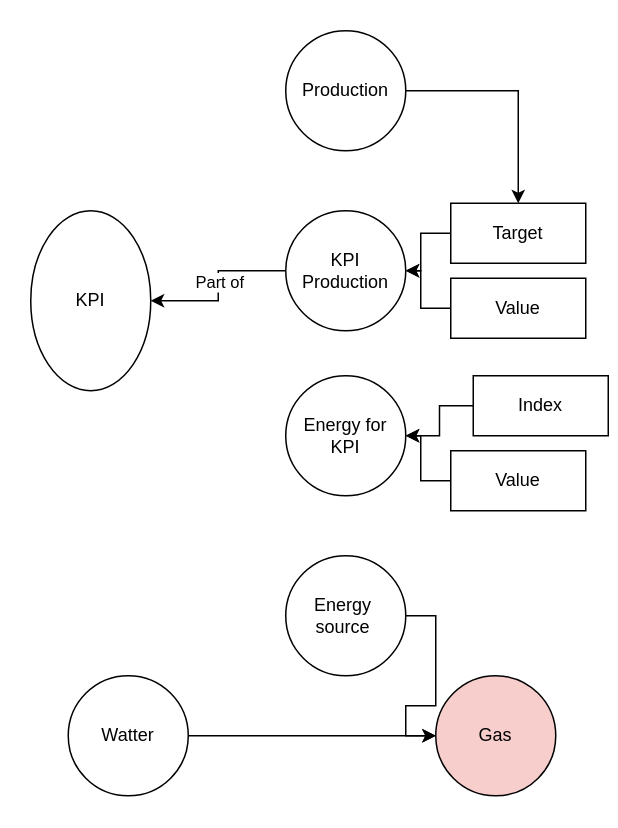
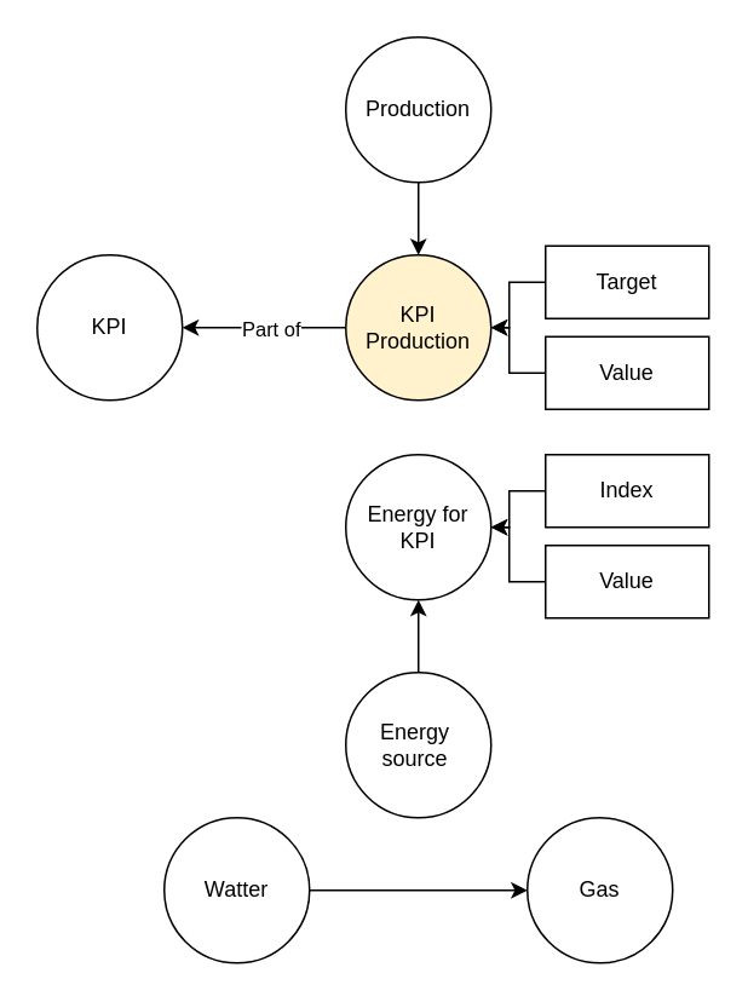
  <mxCell id="0" />
  <mxCell id="1" parent="0" />
- <mxCell id="2" style="edgeStyle=orthogonalEdgeStyle;rounded=0;orthogonalLoop=1;jettySize=auto;html=1;" edge="1" parent="1" source="3" target="6"><mxGeometry relative="1" as="geometry"><mxPoint x="230" y="360" as="targetPoint" /></mxGeometry></mxCell>
+ <mxCell id="2" style="edgeStyle=orthogonalEdgeStyle;rounded=0;orthogonalLoop=1;jettySize=auto;html=1;entryX=0.5;entryY=1;entryDx=0;entryDy=0;" edge="1" parent="1" source="3" target="17"><mxGeometry relative="1" as="geometry"><mxPoint x="230" y="360" as="targetPoint" /></mxGeometry></mxCell>
  <mxCell id="3" value="Energy&amp;nbsp;&lt;div&gt;source&amp;nbsp;&lt;/div&gt;" style="ellipse;whiteSpace=wrap;html=1;aspect=fixed;" vertex="1" parent="1"><mxGeometry x="190" y="370" width="80" height="80" as="geometry" /></mxCell>
  <mxCell id="4" style="edgeStyle=orthogonalEdgeStyle;rounded=0;orthogonalLoop=1;jettySize=auto;html=1;" edge="1" parent="1" source="5" target="6"><mxGeometry relative="1" as="geometry" /></mxCell>
- <mxCell id="5" value="Watter" style="ellipse;whiteSpace=wrap;html=1;aspect=fixed;" vertex="1" parent="1"><mxGeometry x="45" y="450" width="80" height="80" as="geometry" /></mxCell>
- <mxCell id="6" value="Gas" style="ellipse;whiteSpace=wrap;html=1;aspect=fixed;fillColor=#f8cecc;" vertex="1" parent="1"><mxGeometry x="290" y="450" width="80" height="80" as="geometry" /></mxCell>
- <mxCell id="7" value="KPI" style="ellipse;whiteSpace=wrap;html=1;aspect=fixed;" vertex="1" parent="1"><mxGeometry x="20" y="140" width="80" height="120" as="geometry" /></mxCell>
- <mxCell id="8" style="edgeStyle=orthogonalEdgeStyle;rounded=0;orthogonalLoop=1;jettySize=auto;html=1;" edge="1" parent="1" source="9" target="14"><mxGeometry relative="1" as="geometry" /></mxCell>
+ <mxCell id="5" value="Watter" style="ellipse;whiteSpace=wrap;html=1;aspect=fixed;" vertex="1" parent="1"><mxGeometry x="90" y="450" width="80" height="80" as="geometry" /></mxCell>
+ <mxCell id="6" value="Gas" style="ellipse;whiteSpace=wrap;html=1;aspect=fixed;" vertex="1" parent="1"><mxGeometry x="290" y="450" width="80" height="80" as="geometry" /></mxCell>
+ <mxCell id="7" value="KPI" style="ellipse;whiteSpace=wrap;html=1;aspect=fixed;" vertex="1" parent="1"><mxGeometry x="20" y="140" width="80" height="80" as="geometry" /></mxCell>
+ <mxCell id="8" style="edgeStyle=orthogonalEdgeStyle;rounded=0;orthogonalLoop=1;jettySize=auto;html=1;entryX=0.5;entryY=0;entryDx=0;entryDy=0;" edge="1" parent="1" source="9" target="12"><mxGeometry relative="1" as="geometry" /></mxCell>
  <mxCell id="9" value="Production" style="ellipse;whiteSpace=wrap;html=1;aspect=fixed;" vertex="1" parent="1"><mxGeometry x="190" y="20" width="80" height="80" as="geometry" /></mxCell>
  <mxCell id="10" style="edgeStyle=orthogonalEdgeStyle;rounded=0;orthogonalLoop=1;jettySize=auto;html=1;entryX=1;entryY=0.5;entryDx=0;entryDy=0;" edge="1" parent="1" source="12" target="7"><mxGeometry relative="1" as="geometry" /></mxCell>
  <mxCell id="11" value="Part of" style="edgeLabel;html=1;align=center;verticalAlign=middle;resizable=0;points=[];" vertex="1" connectable="0" parent="10"><mxGeometry x="-0.059" relative="1" as="geometry"><mxPoint as="offset" /></mxGeometry></mxCell>
- <mxCell id="12" value="KPI&lt;div&gt;Production&lt;/div&gt;" style="ellipse;whiteSpace=wrap;html=1;aspect=fixed;" vertex="1" parent="1"><mxGeometry x="190" y="140" width="80" height="80" as="geometry" /></mxCell>
+ <mxCell id="12" value="KPI&lt;div&gt;Production&lt;/div&gt;" style="ellipse;whiteSpace=wrap;html=1;aspect=fixed;fillColor=#fff2cc;" vertex="1" parent="1"><mxGeometry x="190" y="140" width="80" height="80" as="geometry" /></mxCell>
  <mxCell id="13" style="edgeStyle=orthogonalEdgeStyle;rounded=0;orthogonalLoop=1;jettySize=auto;html=1;entryX=1;entryY=0.5;entryDx=0;entryDy=0;" edge="1" parent="1" source="14" target="12"><mxGeometry relative="1" as="geometry" /></mxCell>
  <mxCell id="14" value="Target" style="rounded=0;whiteSpace=wrap;html=1;" vertex="1" parent="1"><mxGeometry x="300" y="135" width="90" height="40" as="geometry" /></mxCell>
  <mxCell id="15" style="edgeStyle=orthogonalEdgeStyle;rounded=0;orthogonalLoop=1;jettySize=auto;html=1;entryX=1;entryY=0.5;entryDx=0;entryDy=0;" edge="1" parent="1" source="16" target="12"><mxGeometry relative="1" as="geometry" /></mxCell>
  <mxCell id="16" value="Value" style="rounded=0;whiteSpace=wrap;html=1;" vertex="1" parent="1"><mxGeometry x="300" y="185" width="90" height="40" as="geometry" /></mxCell>
  <mxCell id="17" value="Energy for&lt;div&gt;KPI&lt;/div&gt;" style="ellipse;whiteSpace=wrap;html=1;aspect=fixed;" vertex="1" parent="1"><mxGeometry x="190" y="250" width="80" height="80" as="geometry" /></mxCell>
  <mxCell id="18" style="edgeStyle=orthogonalEdgeStyle;rounded=0;orthogonalLoop=1;jettySize=auto;html=1;entryX=1;entryY=0.5;entryDx=0;entryDy=0;" edge="1" parent="1" source="19" target="17"><mxGeometry relative="1" as="geometry" /></mxCell>
- <mxCell id="19" value="Index" style="rounded=0;whiteSpace=wrap;html=1;" vertex="1" parent="1"><mxGeometry x="315" y="250" width="90" height="40" as="geometry" /></mxCell>
+ <mxCell id="19" value="Index" style="rounded=0;whiteSpace=wrap;html=1;" vertex="1" parent="1"><mxGeometry x="300" y="250" width="90" height="40" as="geometry" /></mxCell>
  <mxCell id="20" style="edgeStyle=orthogonalEdgeStyle;rounded=0;orthogonalLoop=1;jettySize=auto;html=1;entryX=1;entryY=0.5;entryDx=0;entryDy=0;" edge="1" parent="1" source="21" target="17"><mxGeometry relative="1" as="geometry" /></mxCell>
  <mxCell id="21" value="Value" style="rounded=0;whiteSpace=wrap;html=1;" vertex="1" parent="1"><mxGeometry x="300" y="300" width="90" height="40" as="geometry" /></mxCell>
